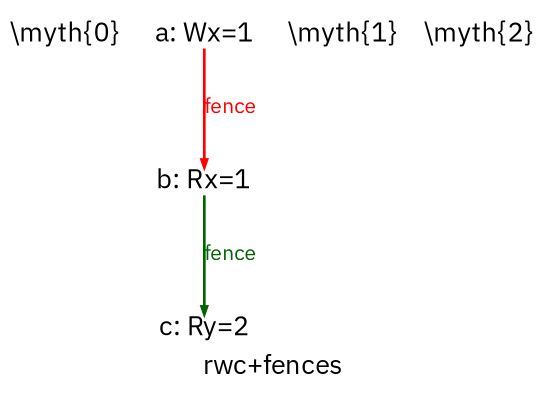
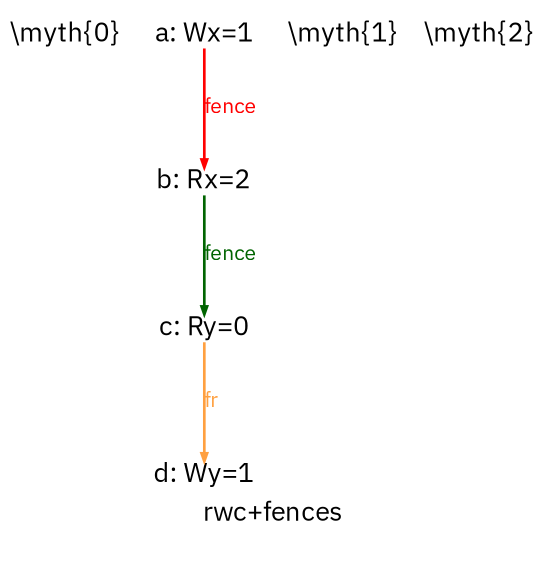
  digraph {
    fontname="IBM Plex Sans"
    fontsize=10
    label="rwc+fences"
    splines=spline
    node [fixedsize=true fontname="IBM Plex Sans" fontsize=10 shape=none]
    edge [arrowsize=0.300000 fontname="IBM Plex Sans" fontsize=8]
    n1 [height=0.091875 label="\\myth{0}" width=0.455000]
    n2 [height=0.138889 label="a: Wx=1" width=0.486111]
-   n3 [height=0.138889 label="b: Rx=1" width=0.486111]
-   n4 [height=0.138889 label="c: Ry=2" width=0.486111]
+   n3 [height=0.138889 label="b: Rx=2" width=0.486111]
+   n4 [height=0.138889 label="c: Ry=0" width=0.486111]
    n5 [height=0.091875 label="\\myth{1}" width=0.455000]
+   n6 [height=0.138889 label="d: Wy=1" width=0.486111]
    n7 [height=0.091875 label="\\myth{2}" width=0.455000]
    n2 -> n3 [color=red fontcolor=red label=fence]
    n3 -> n4 [color=darkgreen fontcolor=darkgreen label=fence]
+   n4 -> n6 [color="#ffa040" fontcolor="#ffa040" label=fr]
  }
